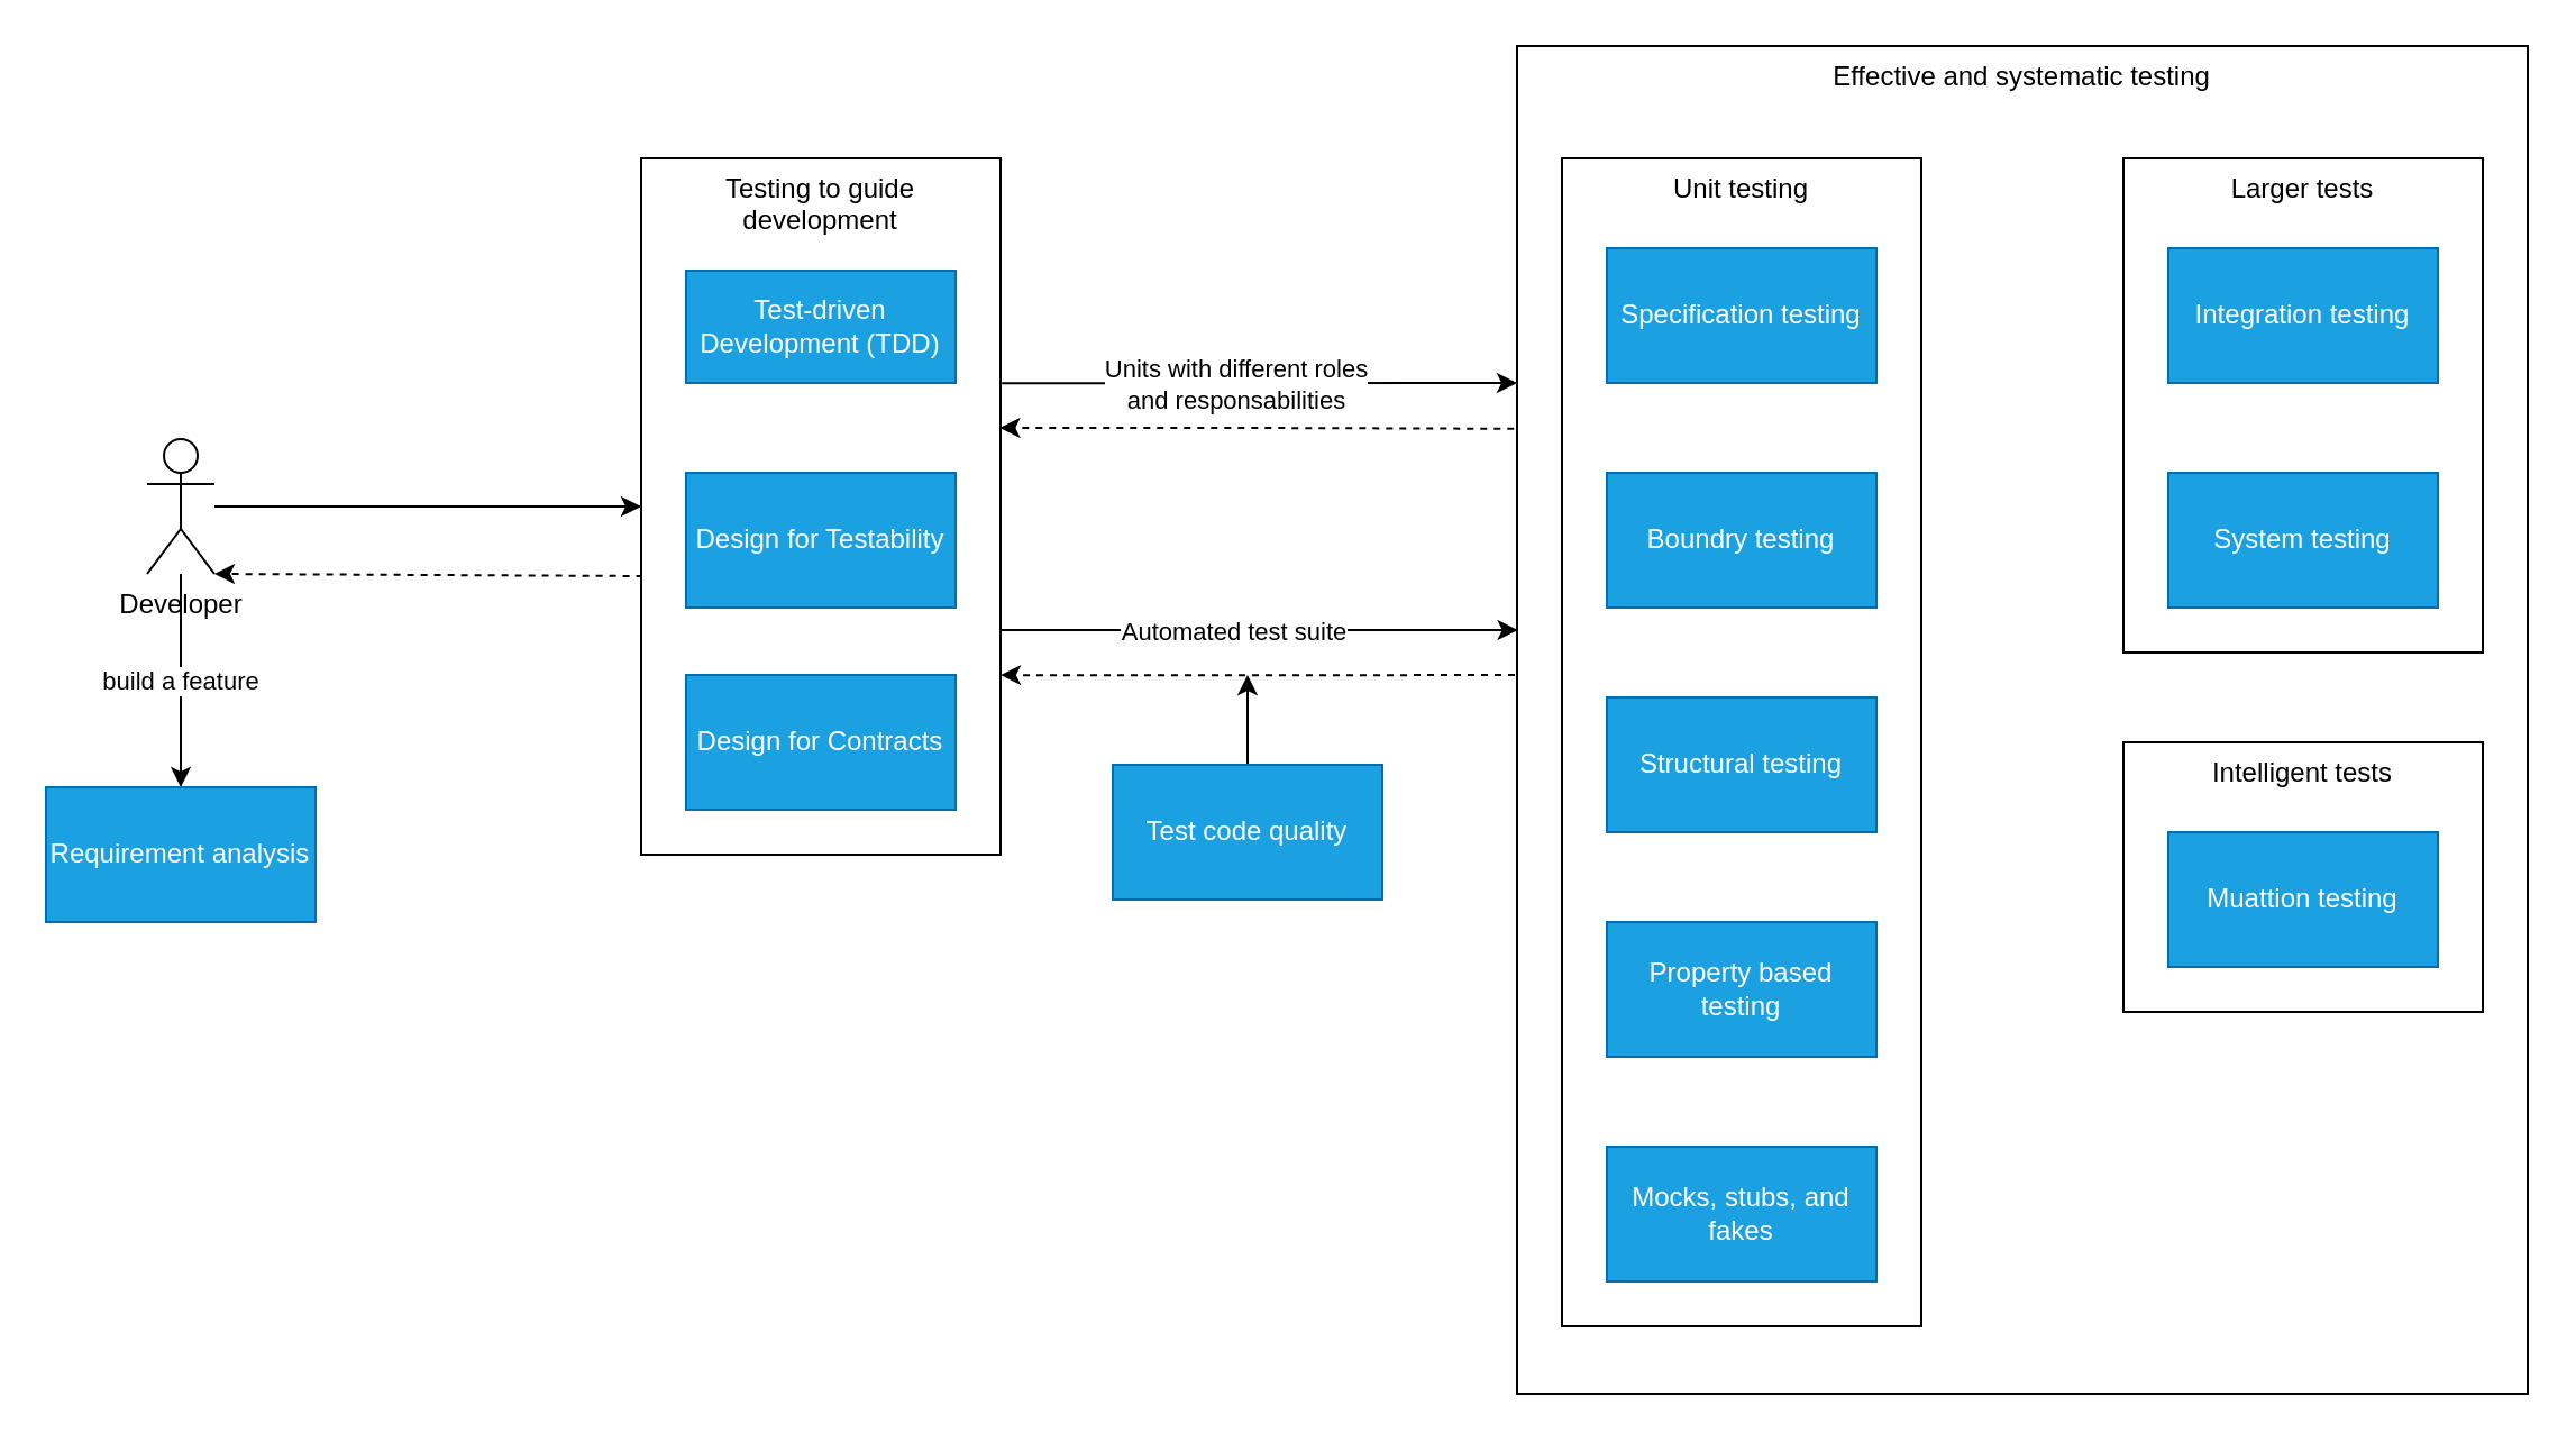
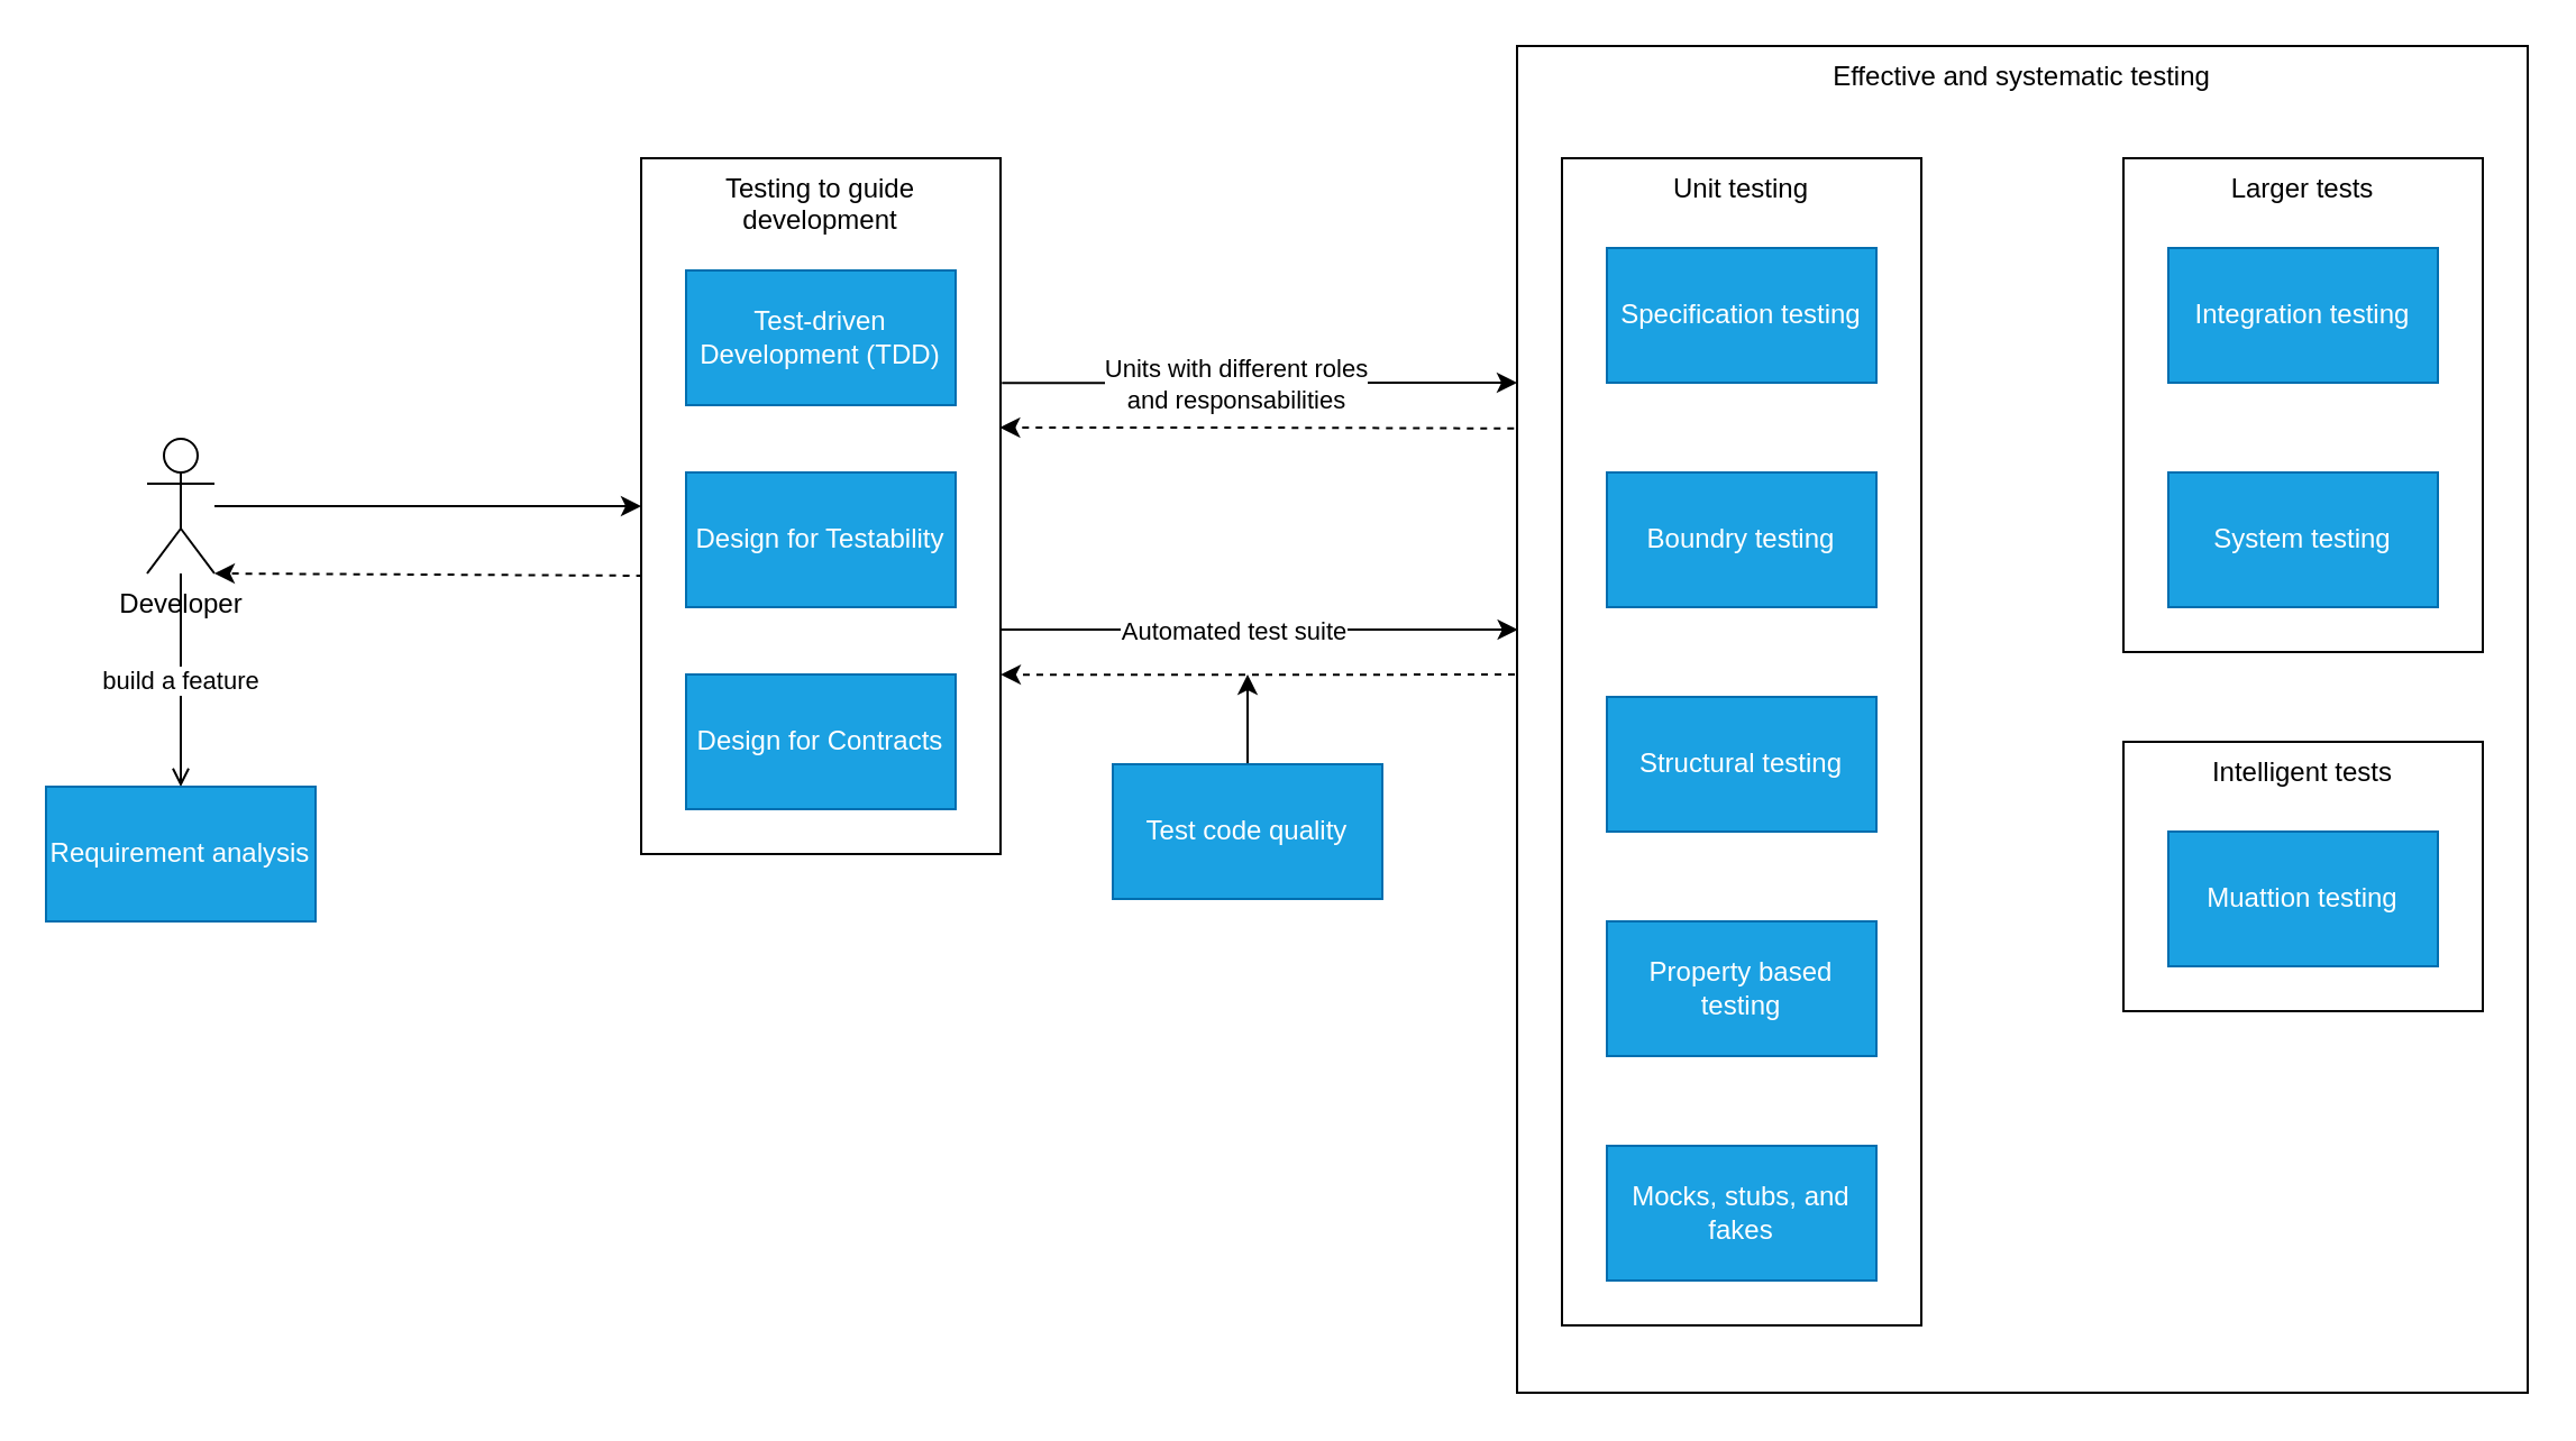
  <mxCell id="0" />
  <mxCell id="1" parent="0" />
  <mxCell id="2" style="edgeStyle=none;html=1;dashed=1;exitX=-0.003;exitY=0.284;exitDx=0;exitDy=0;exitPerimeter=0;entryX=0.998;entryY=0.387;entryDx=0;entryDy=0;entryPerimeter=0;" edge="1" parent="1" source="3" target="9"><mxGeometry relative="1" as="geometry"><Array as="points"><mxPoint x="555" y="190" /><mxPoint x="525" y="190" /></Array></mxGeometry></mxCell>
  <mxCell id="3" value="Effective and systematic testing" style="whiteSpace=wrap;html=1;align=center;verticalAlign=top;" vertex="1" parent="1"><mxGeometry x="675" y="20" width="450" height="600" as="geometry" /></mxCell>
  <mxCell id="4" value="Larger tests" style="whiteSpace=wrap;html=1;align=center;verticalAlign=top;" vertex="1" parent="1"><mxGeometry x="945" y="70" width="160" height="220" as="geometry" /></mxCell>
  <mxCell id="5" value="Unit testing" style="whiteSpace=wrap;html=1;align=center;verticalAlign=top;" vertex="1" parent="1"><mxGeometry x="695" y="70" width="160" height="520" as="geometry" /></mxCell>
  <mxCell id="6" style="edgeStyle=none;html=1;entryX=1;entryY=1;entryDx=0;entryDy=0;entryPerimeter=0;exitX=0.005;exitY=0.6;exitDx=0;exitDy=0;exitPerimeter=0;dashed=1;" edge="1" parent="1" source="9" target="15"><mxGeometry relative="1" as="geometry" /></mxCell>
  <mxCell id="7" style="edgeStyle=none;html=1;entryX=0;entryY=0.25;entryDx=0;entryDy=0;exitX=1.004;exitY=0.323;exitDx=0;exitDy=0;exitPerimeter=0;" edge="1" parent="1" source="9" target="3"><mxGeometry relative="1" as="geometry"><Array as="points" /></mxGeometry></mxCell>
  <mxCell id="8" value="Units with different roles &lt;br&gt;and responsabilities" style="edgeLabel;html=1;align=center;verticalAlign=middle;resizable=0;points=[];" vertex="1" connectable="0" parent="7"><mxGeometry x="-0.093" relative="1" as="geometry"><mxPoint as="offset" /></mxGeometry></mxCell>
  <mxCell id="9" value="Testing to guide &lt;br&gt;development" style="whiteSpace=wrap;html=1;align=center;verticalAlign=top;" vertex="1" parent="1"><mxGeometry x="285" y="70" width="160" height="310" as="geometry" /></mxCell>
- <mxCell id="10" value="Test-driven Development (TDD)" style="whiteSpace=wrap;html=1;fillColor=#1ba1e2;fontColor=#ffffff;strokeColor=#006EAF;" vertex="1" parent="1"><mxGeometry x="305" y="120" width="120" height="50" as="geometry" /></mxCell>
+ <mxCell id="10" value="Test-driven Development (TDD)" style="whiteSpace=wrap;html=1;fillColor=#1ba1e2;fontColor=#ffffff;strokeColor=#006EAF;" vertex="1" parent="1"><mxGeometry x="305" y="120" width="120" height="60" as="geometry" /></mxCell>
  <mxCell id="11" value="Design for Testability" style="whiteSpace=wrap;html=1;fillColor=#1ba1e2;fontColor=#ffffff;strokeColor=#006EAF;" vertex="1" parent="1"><mxGeometry x="305" y="210" width="120" height="60" as="geometry" /></mxCell>
  <mxCell id="12" value="Design for Contracts" style="whiteSpace=wrap;html=1;fillColor=#1ba1e2;fontColor=#ffffff;strokeColor=#006EAF;" vertex="1" parent="1"><mxGeometry x="305" y="300" width="120" height="60" as="geometry" /></mxCell>
- <mxCell id="13" value="build a feature" style="edgeStyle=none;html=1;" edge="1" parent="1" source="15" target="16"><mxGeometry relative="1" as="geometry" /></mxCell>
+ <mxCell id="13" value="build a feature" style="edgeStyle=none;html=1;endArrow=open;" edge="1" parent="1" source="15" target="16"><mxGeometry relative="1" as="geometry" /></mxCell>
  <mxCell id="14" style="edgeStyle=none;html=1;entryX=0;entryY=0.5;entryDx=0;entryDy=0;" edge="1" parent="1" source="15" target="9"><mxGeometry relative="1" as="geometry" /></mxCell>
  <mxCell id="15" value="Developer" style="shape=umlActor;verticalLabelPosition=bottom;verticalAlign=top;html=1;outlineConnect=0;" vertex="1" parent="1"><mxGeometry x="65" y="195" width="30" height="60" as="geometry" /></mxCell>
  <mxCell id="16" value="Requirement analysis" style="whiteSpace=wrap;html=1;fillColor=#1ba1e2;fontColor=#ffffff;strokeColor=#006EAF;" vertex="1" parent="1"><mxGeometry x="20" y="350" width="120" height="60" as="geometry" /></mxCell>
  <mxCell id="17" value="Specification testing" style="whiteSpace=wrap;html=1;fillColor=#1ba1e2;fontColor=#ffffff;strokeColor=#006EAF;" vertex="1" parent="1"><mxGeometry x="715" y="110" width="120" height="60" as="geometry" /></mxCell>
  <mxCell id="18" value="Boundry testing" style="whiteSpace=wrap;html=1;fillColor=#1ba1e2;fontColor=#ffffff;strokeColor=#006EAF;" vertex="1" parent="1"><mxGeometry x="715" y="210" width="120" height="60" as="geometry" /></mxCell>
  <mxCell id="19" value="Structural testing" style="whiteSpace=wrap;html=1;fillColor=#1ba1e2;fontColor=#ffffff;strokeColor=#006EAF;" vertex="1" parent="1"><mxGeometry x="715" y="310" width="120" height="60" as="geometry" /></mxCell>
  <mxCell id="20" value="Property based testing" style="whiteSpace=wrap;html=1;fillColor=#1ba1e2;fontColor=#ffffff;strokeColor=#006EAF;" vertex="1" parent="1"><mxGeometry x="715" y="410" width="120" height="60" as="geometry" /></mxCell>
  <mxCell id="21" value="Mocks, stubs, and fakes" style="whiteSpace=wrap;html=1;fillColor=#1ba1e2;fontColor=#ffffff;strokeColor=#006EAF;" vertex="1" parent="1"><mxGeometry x="715" y="510" width="120" height="60" as="geometry" /></mxCell>
  <mxCell id="22" value="Integration testing" style="whiteSpace=wrap;html=1;fillColor=#1ba1e2;fontColor=#ffffff;strokeColor=#006EAF;" vertex="1" parent="1"><mxGeometry x="965" y="110" width="120" height="60" as="geometry" /></mxCell>
  <mxCell id="23" value="System testing" style="whiteSpace=wrap;html=1;fillColor=#1ba1e2;fontColor=#ffffff;strokeColor=#006EAF;" vertex="1" parent="1"><mxGeometry x="965" y="210" width="120" height="60" as="geometry" /></mxCell>
  <mxCell id="24" value="Intelligent tests" style="whiteSpace=wrap;html=1;align=center;verticalAlign=top;" vertex="1" parent="1"><mxGeometry x="945" y="330" width="160" height="120" as="geometry" /></mxCell>
  <mxCell id="25" value="Muattion testing" style="whiteSpace=wrap;html=1;fillColor=#1ba1e2;fontColor=#ffffff;strokeColor=#006EAF;" vertex="1" parent="1"><mxGeometry x="965" y="370" width="120" height="60" as="geometry" /></mxCell>
  <mxCell id="26" style="edgeStyle=none;html=1;entryX=0;entryY=0.25;entryDx=0;entryDy=0;exitX=0.998;exitY=0.355;exitDx=0;exitDy=0;exitPerimeter=0;" edge="1" parent="1"><mxGeometry relative="1" as="geometry"><mxPoint x="445" y="280.05" as="sourcePoint" /><mxPoint x="675.32" y="280" as="targetPoint" /><Array as="points"><mxPoint x="455.32" y="280" /></Array></mxGeometry></mxCell>
  <mxCell id="27" value="Automated test suite" style="edgeLabel;html=1;align=center;verticalAlign=middle;resizable=0;points=[];" vertex="1" connectable="0" parent="26"><mxGeometry x="-0.093" relative="1" as="geometry"><mxPoint as="offset" /></mxGeometry></mxCell>
  <mxCell id="28" style="edgeStyle=none;html=1;dashed=1;exitX=-0.004;exitY=0.281;exitDx=0;exitDy=0;exitPerimeter=0;entryX=0.995;entryY=0.419;entryDx=0;entryDy=0;entryPerimeter=0;" edge="1" parent="1"><mxGeometry relative="1" as="geometry"><mxPoint x="674" y="300" as="sourcePoint" /><mxPoint x="445" y="300.05" as="targetPoint" /><Array as="points"><mxPoint x="555.8" y="300.16" /></Array></mxGeometry></mxCell>
  <mxCell id="29" style="edgeStyle=none;html=1;" edge="1" parent="1" source="30"><mxGeometry relative="1" as="geometry"><mxPoint x="555" y="300" as="targetPoint" /></mxGeometry></mxCell>
  <mxCell id="30" value="Test code quality" style="whiteSpace=wrap;html=1;fillColor=#1ba1e2;fontColor=#ffffff;strokeColor=#006EAF;" vertex="1" parent="1"><mxGeometry x="495" y="340" width="120" height="60" as="geometry" /></mxCell>
